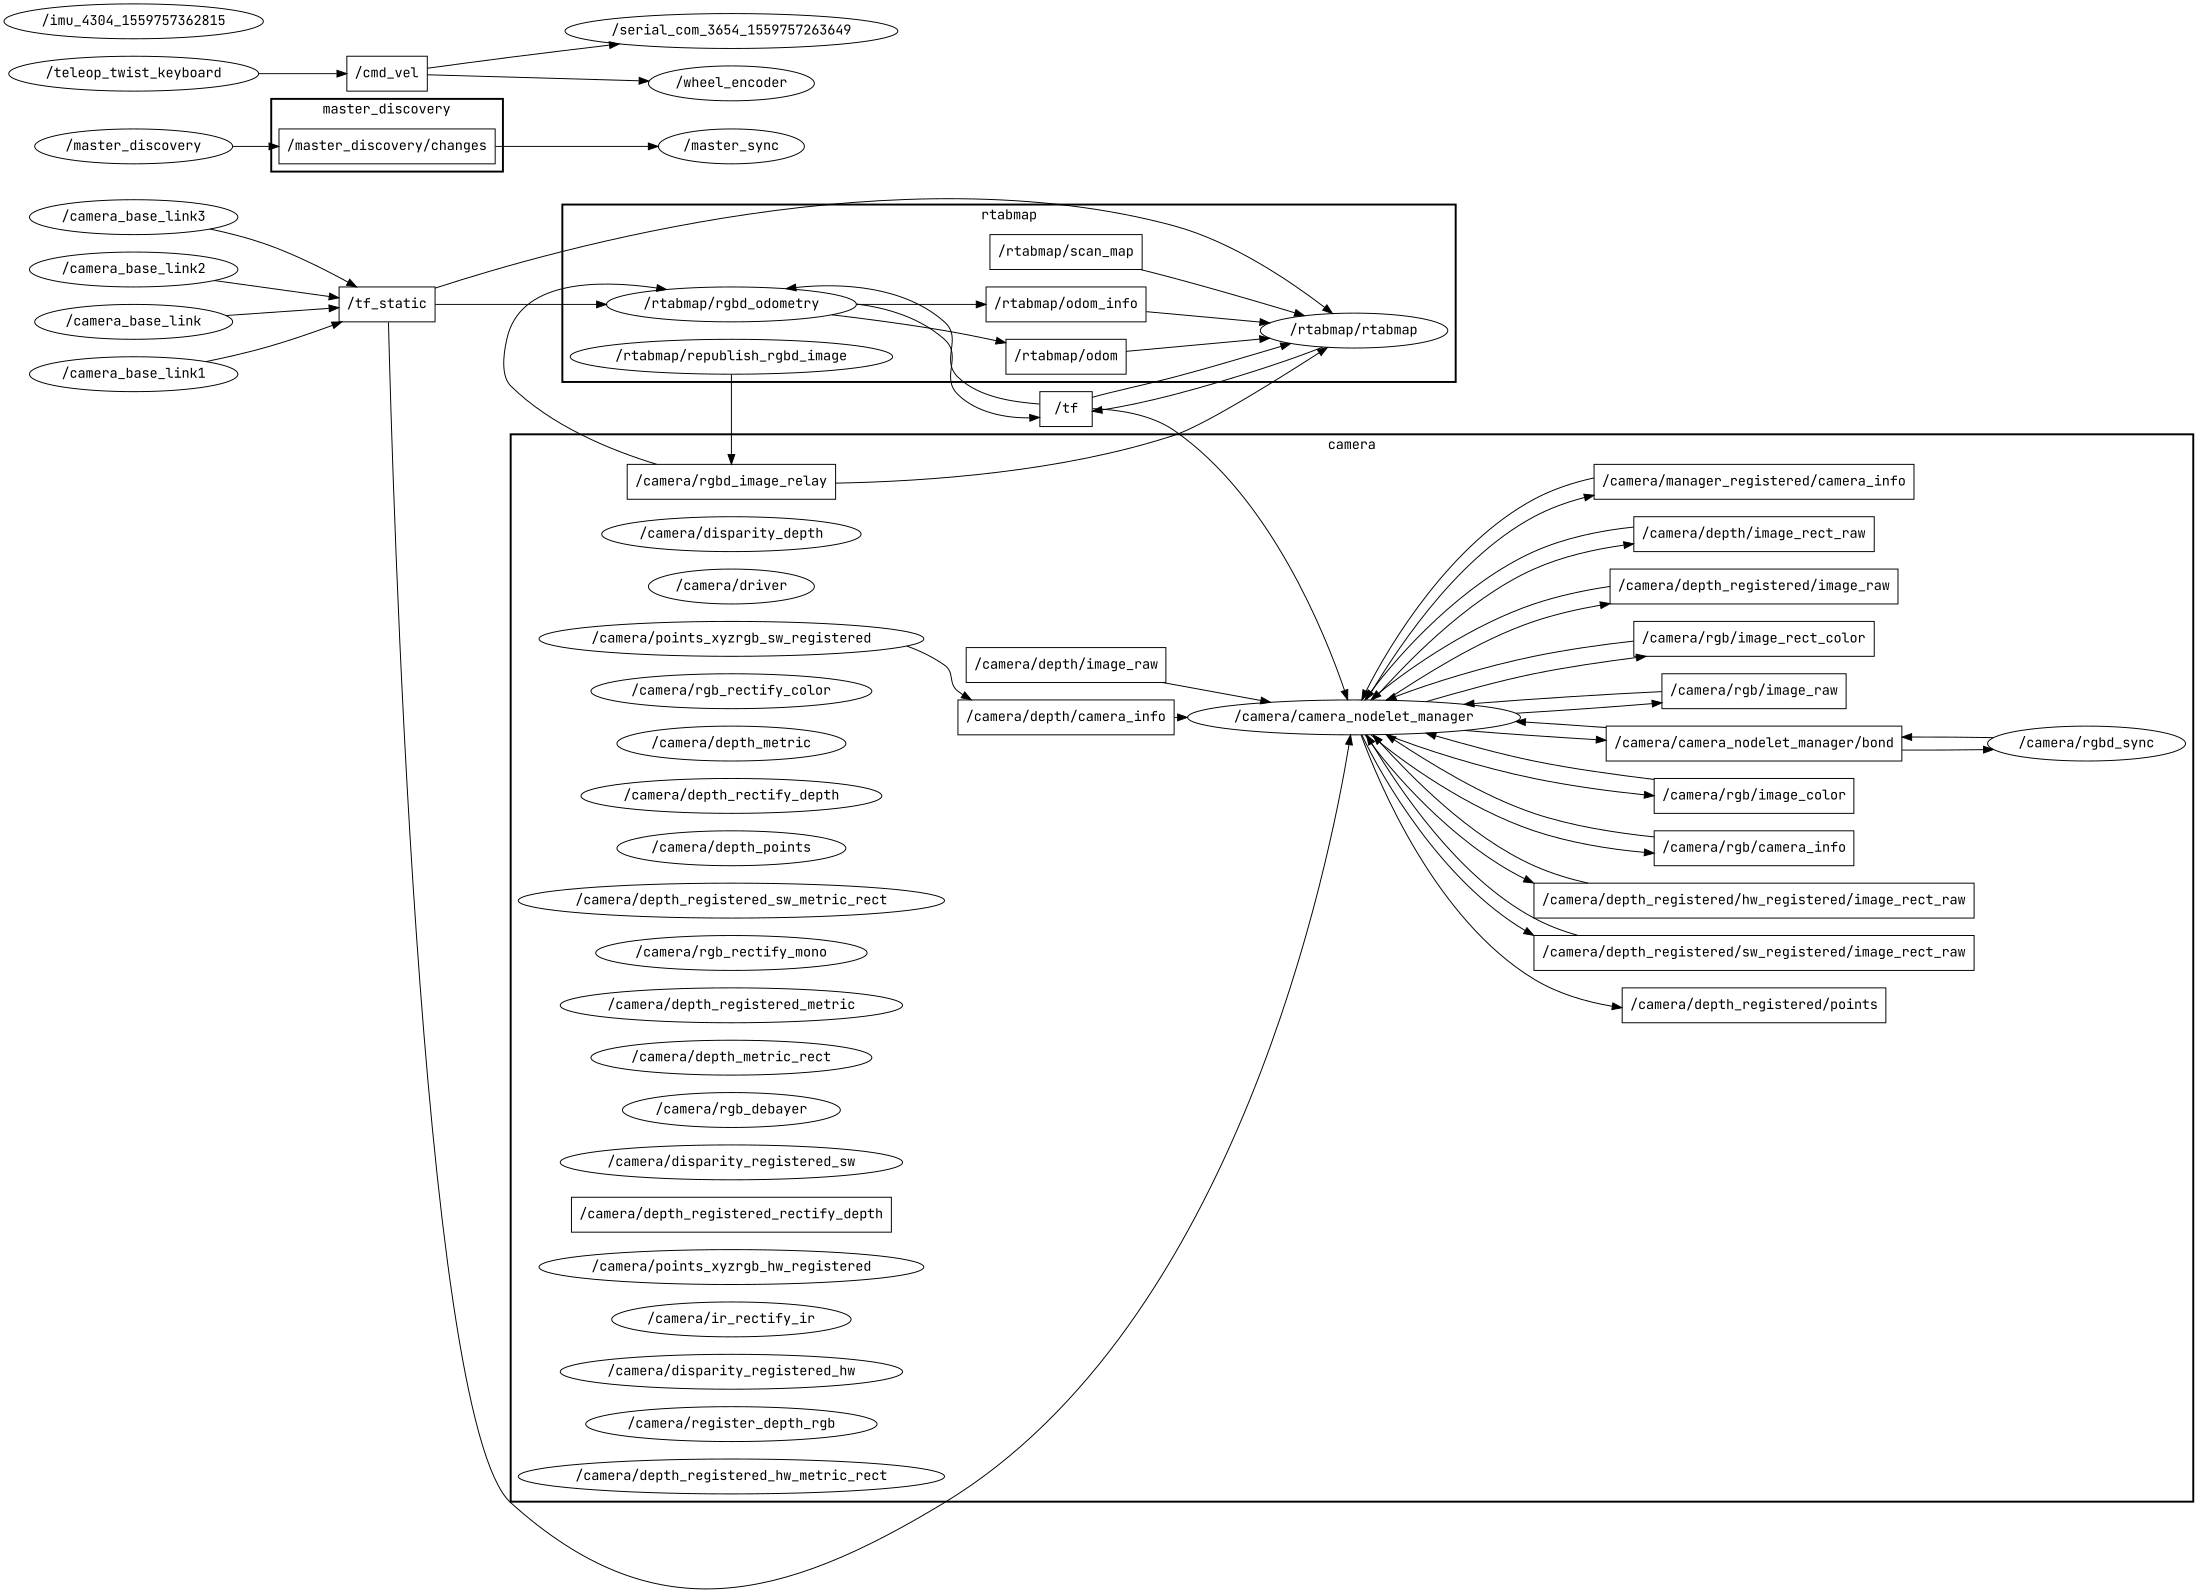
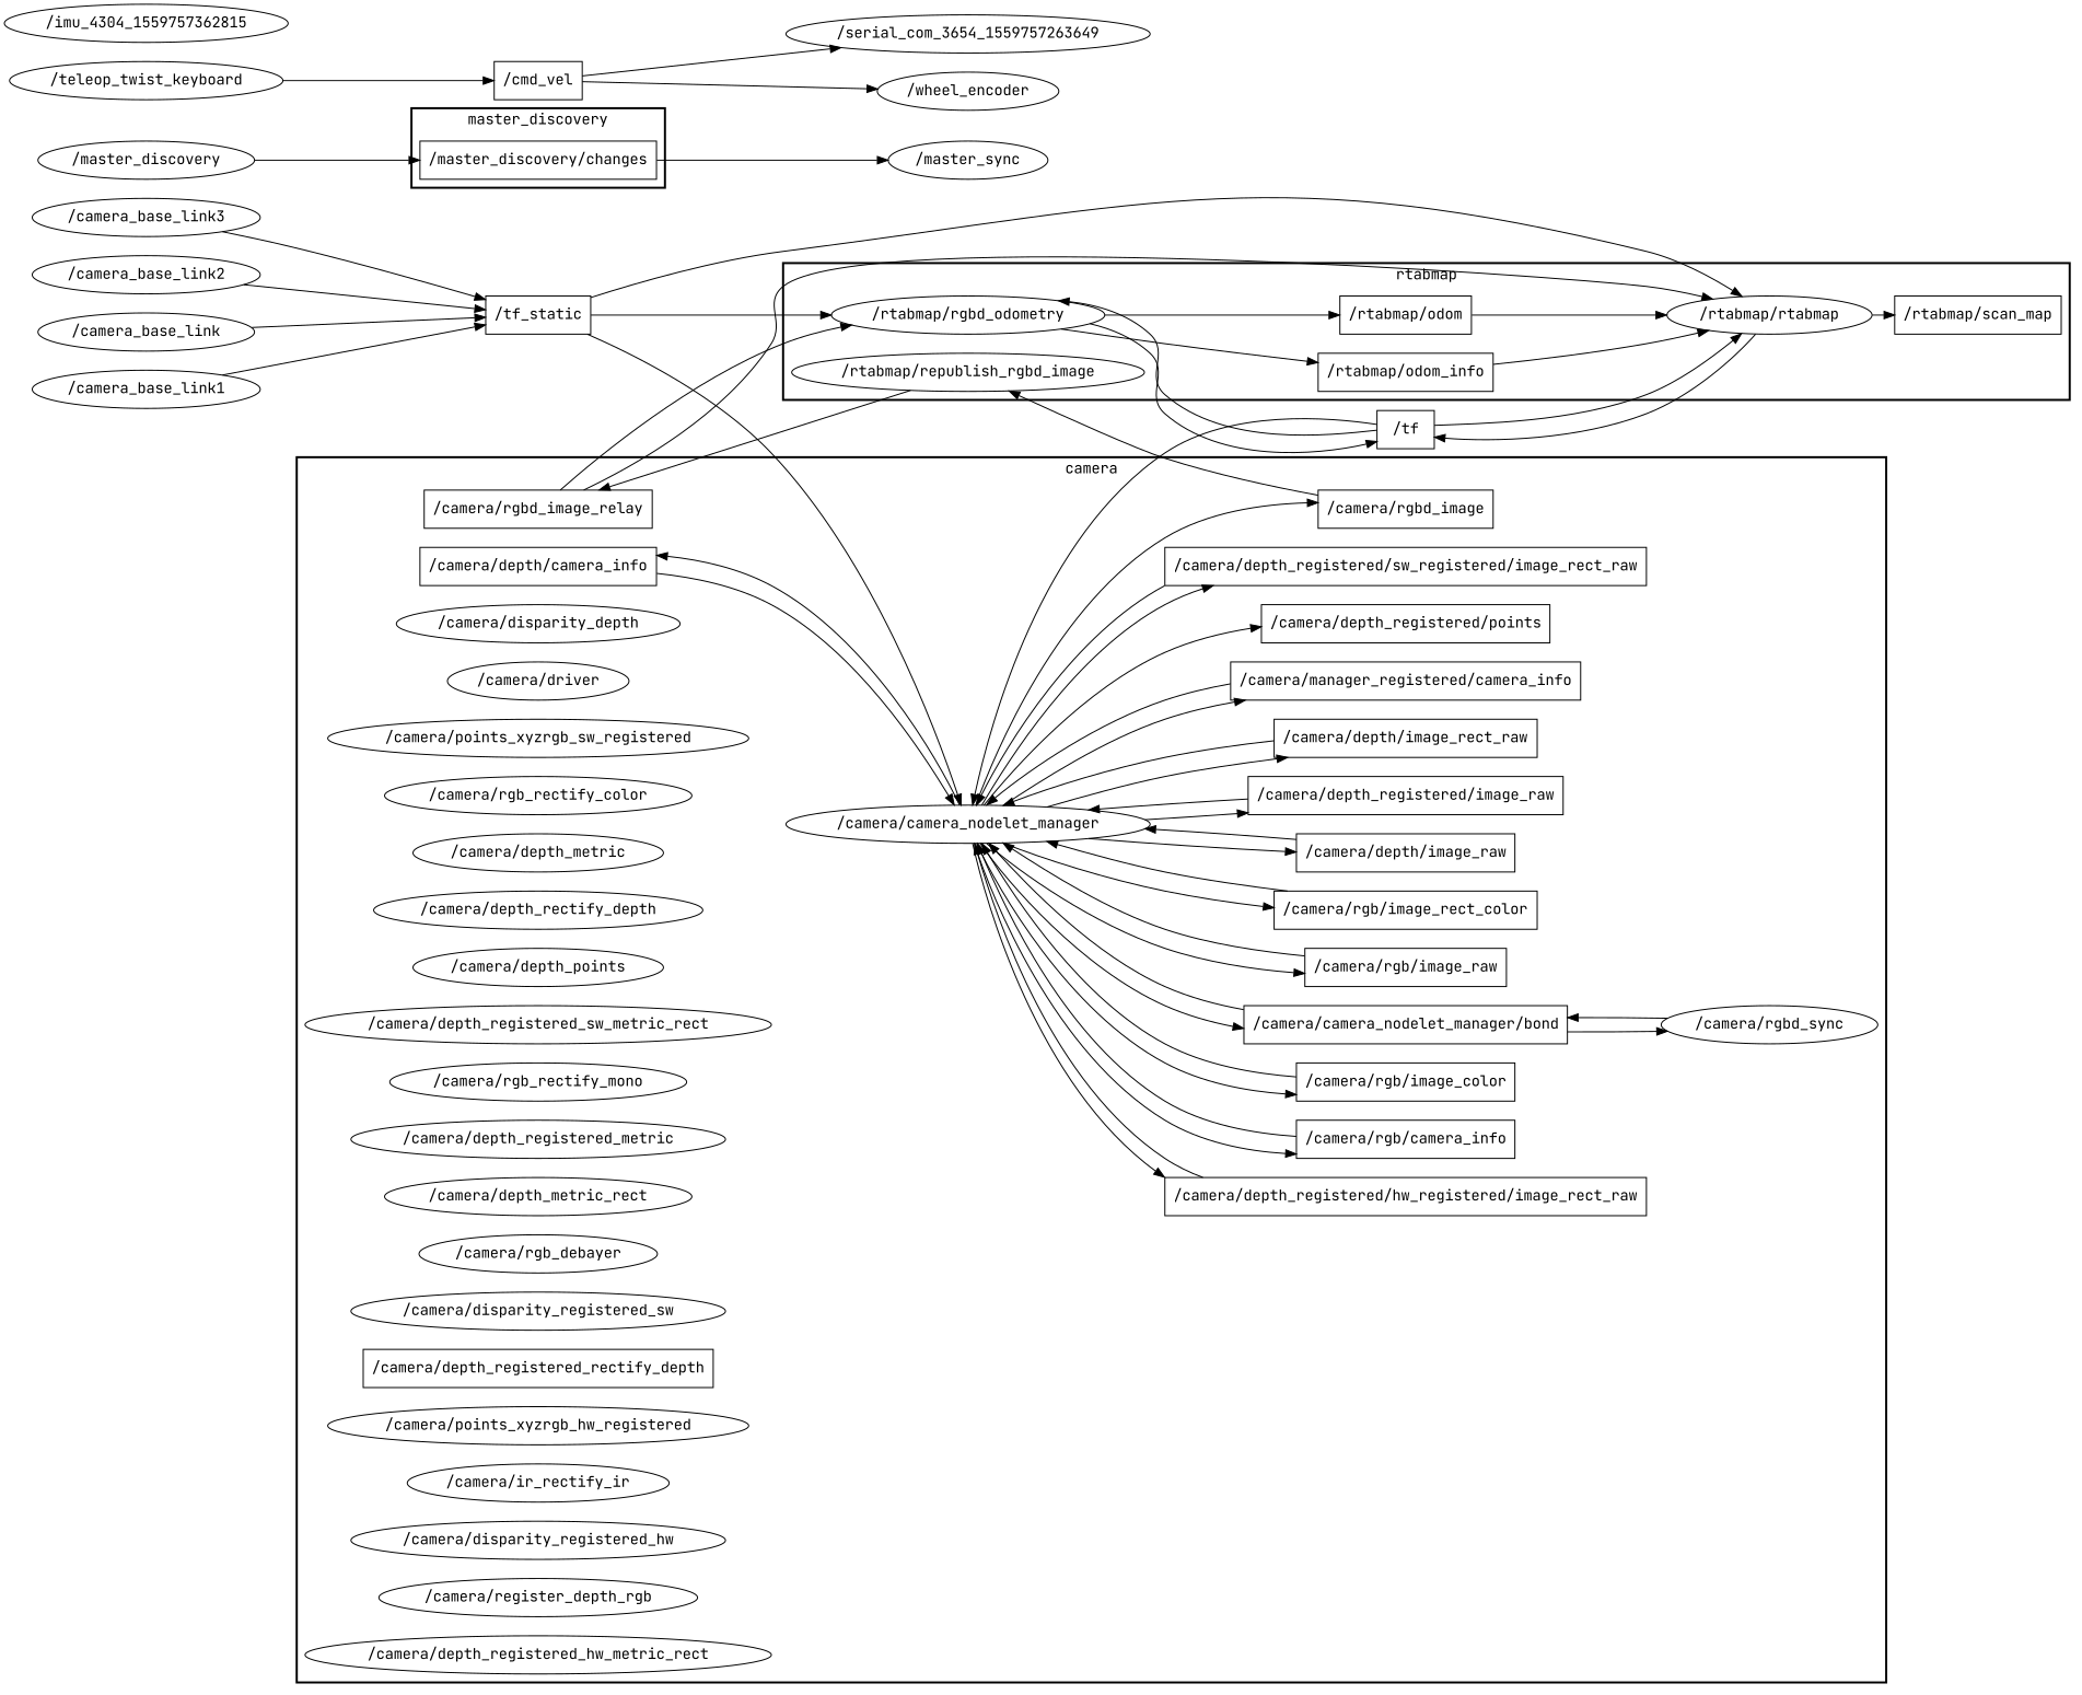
  digraph {
    compound=True
    fontname="JetBrains Mono"
    rank=same
    rankdir=LR
    ranksep=0.2
    node [fontname="JetBrains Mono" shape=ellipse]
    edge [fontname="JetBrains Mono" penwidth=1]
    n1 [height=0.5 label="/camera/depth/camera_info" shape=box width=2.3056]
    n2 [height=0.5 label="/camera/camera_nodelet_manager" width=3.683]
    n3 [height=0.5 label="/camera/depth/image_raw" shape=box width=2.1944]
    n4 [height=0.5 label="/camera/depth_registered/points" shape=box width=2.6528]
    n5 [height=0.5 label="/camera/depth_registered/sw_registered/image_rect_raw" shape=box width=4.5]
    n6 [height=0.5 label="/camera/depth_registered/hw_registered/image_rect_raw" shape=box width=4.5278]
    n7 [height=0.5 label="/camera/rgb/camera_info" shape=box width=2.1389]
    n8 [height=0.5 label="/camera/rgb/image_color" shape=box width=2.1389]
    n9 [height=0.5 label="/camera/camera_nodelet_manager/bond" shape=box width=3.2639]
    n10 [height=0.5 label="/camera/rgb/image_raw" shape=box width=2.0278]
    n11 [height=0.5 label="/camera/rgb/image_rect_color" shape=box width=2.5139]
+   n12 [height=0.5 label="/camera/rgbd_image" shape=box width=1.7917]
    n13 [height=0.5 label="/camera/depth_registered/image_raw" shape=box width=3.0278]
    n14 [height=0.5 label="/camera/depth/image_rect_raw" shape=box width=2.5694]
    n15 [height=0.5 label="/camera/manager_registered/camera_info" shape=box width=3.1389]
    n16 [height=0.5 label="/camera/rgbd_sync" width=2.1665]
    n17 [height=0.5 label="/camera/rgbd_image_relay" shape=box width=2.2639]
    n18 [height=0.5 label="/camera/disparity_depth" width=2.672]
    n19 [height=0.5 label="/camera/driver" width=1.7332]
    n20 [height=0.5 label="/camera/points_xyzrgb_sw_registered" width=4.026]
    n21 [height=0.5 label="/camera/rgb_rectify_color" width=2.8525]
    n22 [height=0.5 label="/camera/depth_metric" width=2.4553]
    n23 [height=0.5 label="/camera/depth_rectify_depth" width=3.1233]
    n24 [height=0.5 label="/camera/depth_points" width=2.4192]
    n25 [height=0.5 label="/camera/depth_registered_sw_metric_rect" width=4.4232]
    n26 [height=0.5 label="/camera/rgb_rectify_mono" width=2.9247]
    n27 [height=0.5 label="/camera/depth_registered_metric" width=3.5386]
    n28 [height=0.5 label="/camera/depth_metric_rect" width=2.9428]
    n29 [height=0.5 label="/camera/rgb_debayer" width=2.3651]
    n30 [height=0.5 label="/camera/disparity_registered_sw" width=3.4844]
    n31 [height=0.5 label="/camera/depth_registered_rectify_depth" shape=box width=4.2066]
    n32 [height=0.5 label="/camera/points_xyzrgb_hw_registered" width=4.0441]
    n33 [height=0.5 label="/camera/ir_rectify_ir" width=2.329]
    n34 [height=0.5 label="/camera/disparity_registered_hw" width=3.5025]
    n35 [height=0.5 label="/camera/register_depth_rgb" width=2.997]
    n36 [height=0.5 label="/camera/depth_registered_hw_metric_rect" width=4.4413]
    n37 [height=0.5 label="/rtabmap/scan_map" shape=box width=1.7222]
    n38 [height=0.5 label="/rtabmap/odom_info" shape=box width=1.7917]
    n39 [height=0.5 label="/rtabmap/rtabmap" width=2.0582]
    n40 [height=0.5 label="/rtabmap/odom" shape=box width=1.4028]
    n41 [height=0.5 label="/rtabmap/republish_rgbd_image" width=3.4483]
    n42 [height=0.5 label="/rtabmap/rgbd_odometry" width=2.7623]
    n43 [height=0.5 label="/master_discovery/changes" shape=box width=2.2778]
    n44 [height=0.5 label="/tf" shape=box width=0.75]
    n45 [height=0.5 label="/master_sync" width=1.6068]
    n46 [height=0.5 label="/cmd_vel" shape=box width=0.94444]
    n47 [height=0.5 label="/serial_com_3654_1559757263649" width=3.7733]
    n48 [height=0.5 label="/wheel_encoder" width=1.8415]
    n49 [height=0.5 label="/tf_static" shape=box width=0.88889]
    n50 [height=0.5 label="/camera_base_link" width=2.1484]
    n51 [height=0.5 label="/imu_4304_1559757362815" width=3.0692]
    n52 [height=0.5 label="/teleop_twist_keyboard" width=2.5817]
    n53 [height=0.5 label="/camera_base_link1" width=2.2567]
    n54 [height=0.5 label="/camera_base_link3" width=2.2567]
    n55 [height=0.5 label="/camera_base_link2" width=2.2567]
    n56 [height=0.5 label="/master_discovery" width=2.0943]
    subgraph cluster_1 {
      label=camera
      style=bold
      n1
      n2
      n3
      n4
      n5
      n6
      n7
      n8
      n9
      n10
      n11
+     n12
      n13
      n14
      n15
      n16
      n17
      n18
      n19
      n20
      n21
      n22
      n23
      n24
      n25
      n26
      n27
      n28
      n29
      n30
      n31
      n32
      n33
      n34
      n35
      n36
    }
    subgraph cluster_2 {
      label=rtabmap
      style=bold
      n37
      n38
      n39
      n40
      n41
      n42
    }
    subgraph cluster_3 {
      label=master_discovery
      style=bold
      n43
    }
    n1 -> n2
-   n20 -> n1
+   n2 -> n1
+   n2 -> n3
    n2 -> n4
    n2 -> n5
    n2 -> n6
    n2 -> n7
    n2 -> n8
    n2 -> n9
    n2 -> n10
    n2 -> n11
+   n2 -> n12
    n2 -> n13
    n2 -> n14
    n2 -> n15
    n3 -> n2
    n5 -> n2
    n6 -> n2
    n7 -> n2
    n8 -> n2
    n9 -> n2
    n9 -> n16
    n10 -> n2
    n11 -> n2
+   n12 -> n41
    n13 -> n2
    n14 -> n2
    n15 -> n2
    n16 -> n9
    n17 -> n39
    n17 -> n42
    n38 -> n39
-   n37 -> n39
+   n39 -> n37
    n39 -> n44
    n40 -> n39
    n41 -> n17
    n42 -> n38
    n42 -> n40
    n42 -> n44
    n43 -> n45
    n44 -> n2
    n44 -> n39
    n44 -> n42
    n46 -> n47
    n46 -> n48
    n49 -> n2
    n49 -> n39
    n49 -> n42
    n50 -> n49
    n52 -> n46
    n53 -> n49
    n54 -> n49
    n55 -> n49
    n56 -> n43
  }
